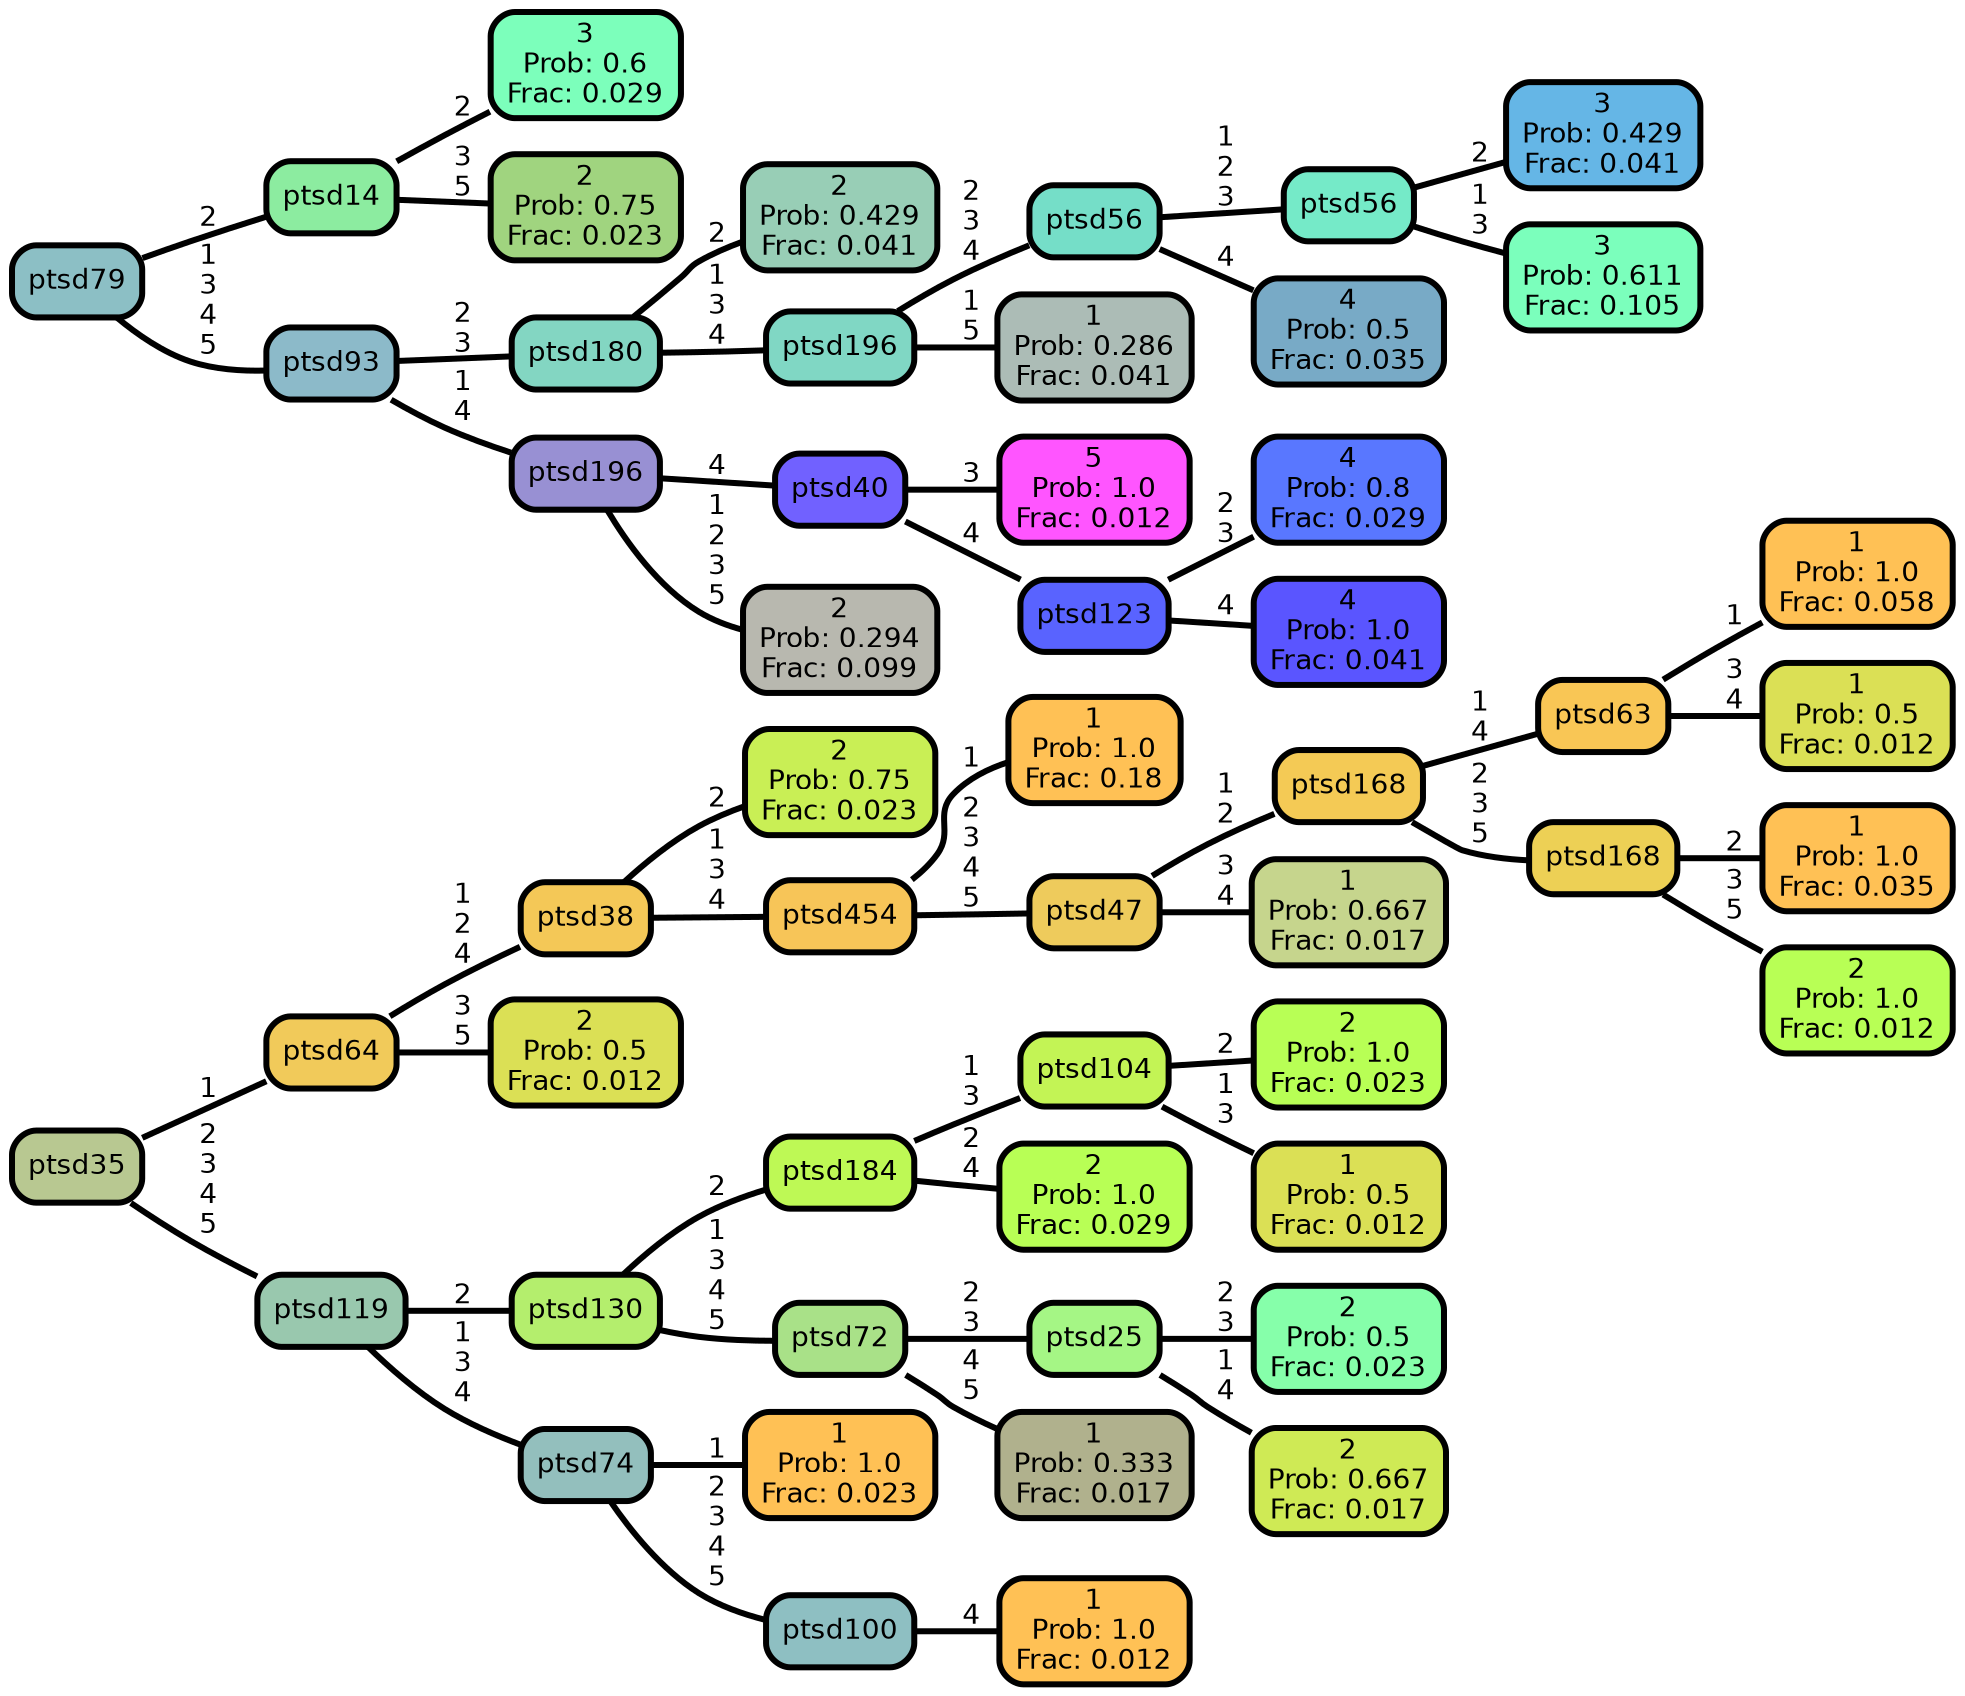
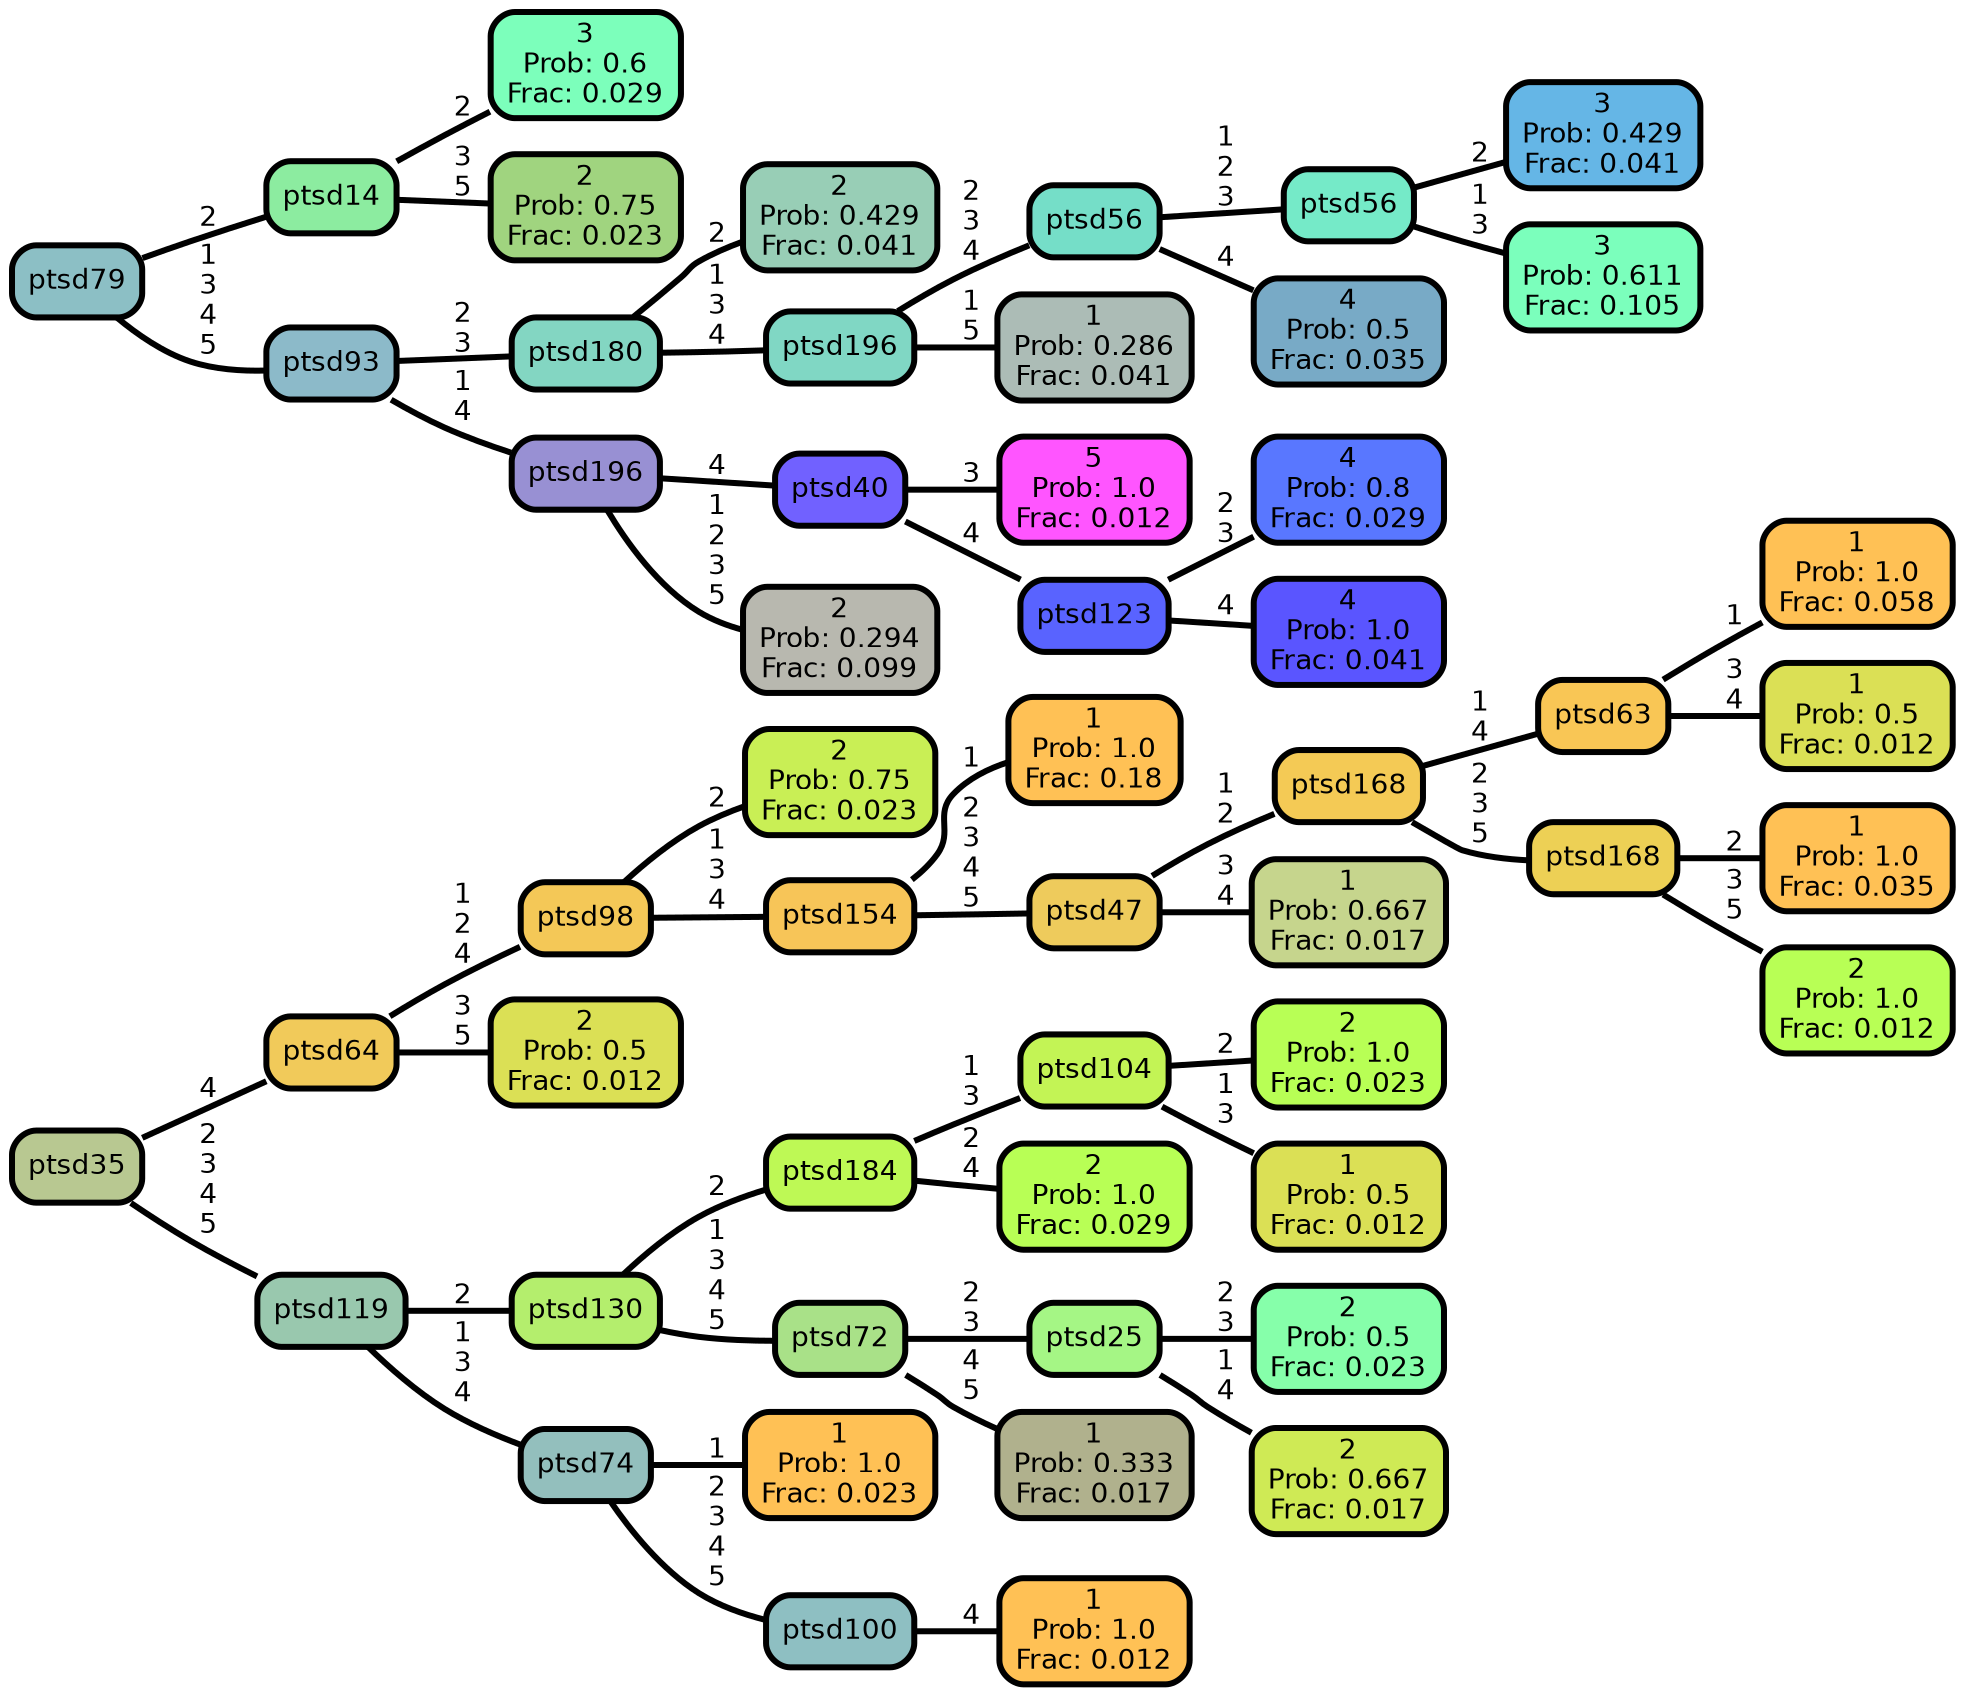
  graph {
    rankdir=LR
    ranksep="0 equally"
    splines=straight
    node [color=black fillcolor="#ffc155" fontcolor=black fontname=helvetica penwidth=3 shape=box style="filled, rounded"]
    edge [color=black fontname=helvetica penwidth=3]
    n1 [fillcolor="#c9ef55" label="2\nProb: 0.75\nFrac: 0.023"]
-   n2 [fillcolor="#f4c857" label=ptsd38]
-   n3 [fillcolor="#f7c558" label=ptsd454]
+   n2 [fillcolor="#f4c857" label=ptsd98]
+   n3 [fillcolor="#f7c558" label=ptsd154]
    n4 [label="1\nProb: 1.0\nFrac: 0.18"]
    n5 [fillcolor="#eecb5c" label=ptsd47]
    n6 [fillcolor="#f4ca55" label=ptsd168]
    n7 [fillcolor="#c6d58d" label="1\nProb: 0.667\nFrac: 0.017"]
    n8 [label="1\nProb: 1.0\nFrac: 0.058"]
    n9 [fillcolor="#f9c655" label=ptsd63]
    n10 [fillcolor="#dbe055" label="1\nProb: 0.5\nFrac: 0.012"]
    n11 [fillcolor="#edd055" label=ptsd168]
    n12 [label="1\nProb: 1.0\nFrac: 0.035"]
    n13 [fillcolor="#b8ff55" label="2\nProb: 1.0\nFrac: 0.012"]
    n14 [fillcolor="#f1ca5a" label=ptsd64]
    n15 [fillcolor="#dbe055" label="2\nProb: 0.5\nFrac: 0.012"]
    n16 [fillcolor="#b8c891" label=ptsd35]
    n17 [fillcolor="#99c8ae" label=ptsd119]
    n18 [fillcolor="#b4ee6d" label=ptsd130]
    n19 [fillcolor="#93bfbd" label=ptsd74]
    n20 [fillcolor="#b8ff55" label="2\nProb: 1.0\nFrac: 0.023"]
    n21 [fillcolor="#c3f455" label=ptsd104]
    n22 [fillcolor="#dbe055" label="1\nProb: 0.5\nFrac: 0.012"]
    n23 [fillcolor="#bef955" label=ptsd184]
    n24 [fillcolor="#b8ff55" label="2\nProb: 1.0\nFrac: 0.029"]
    n25 [fillcolor="#a9e188" label=ptsd72]
    n26 [fillcolor="#a5f685" label=ptsd25]
    n27 [fillcolor="#b0b18d" label="1\nProb: 0.333\nFrac: 0.017"]
    n28 [fillcolor="#86ffaa" label="2\nProb: 0.5\nFrac: 0.023"]
    n29 [fillcolor="#cfea55" label="2\nProb: 0.667\nFrac: 0.017"]
    n30 [label="1\nProb: 1.0\nFrac: 0.023"]
    n31 [fillcolor="#8ebfc2" label=ptsd100]
    n32 [label="1\nProb: 1.0\nFrac: 0.012"]
    n33 [fillcolor="#8cbfc5" label=ptsd79]
    n34 [fillcolor="#8ceca0" label=ptsd14]
    n35 [fillcolor="#8cbac9" label=ptsd93]
    n36 [fillcolor="#7cffbb" label="3\nProb: 0.6\nFrac: 0.029"]
    n37 [fillcolor="#a0d47f" label="2\nProb: 0.75\nFrac: 0.023"]
    n38 [fillcolor="#83d6c2" label=ptsd180]
    n39 [fillcolor="#9890d3" label=ptsd196]
    n40 [fillcolor="#98ceb6" label="2\nProb: 0.429\nFrac: 0.041"]
    n41 [fillcolor="#80d7c4" label=ptsd196]
    n42 [fillcolor="#75dec8" label=ptsd56]
    n43 [fillcolor="#acbcb6" label="1\nProb: 0.286\nFrac: 0.041"]
    n44 [fillcolor="#65b6e6" label="3\nProb: 0.429\nFrac: 0.041"]
    n45 [fillcolor="#75eac8" label=ptsd56]
    n46 [fillcolor="#7bffbc" label="3\nProb: 0.611\nFrac: 0.105"]
    n47 [fillcolor="#78aac6" label="4\nProb: 0.5\nFrac: 0.035"]
    n48 [fillcolor="#7161ff" label=ptsd40]
    n49 [fillcolor="#b8b8af" label="2\nProb: 0.294\nFrac: 0.099"]
    n50 [fillcolor="#ff55ff" label="5\nProb: 1.0\nFrac: 0.012"]
    n51 [fillcolor="#5963ff" label=ptsd123]
    n52 [fillcolor="#5977ff" label="4\nProb: 0.8\nFrac: 0.029"]
    n53 [fillcolor="#5a55ff" label="4\nProb: 1.0\nFrac: 0.041"]
    subgraph sub_1 {
      rank=same
    }
    n2 -- n1 [label=" 2"]
    n2 -- n3 [label=" 1\n 3\n 4"]
    n3 -- n4 [label=" 1"]
    n3 -- n5 [label=" 2\n 3\n 4\n 5"]
    n5 -- n6 [label=" 1\n 2"]
    n5 -- n7 [label=" 3\n 4"]
    n6 -- n9 [label=" 1\n 4"]
    n6 -- n11 [label=" 2\n 3\n 5"]
    n9 -- n8 [label=" 1"]
    n9 -- n10 [label=" 3\n 4"]
    n11 -- n12 [label=" 2"]
    n11 -- n13 [label=" 3\n 5"]
    n14 -- n2 [label=" 1\n 2\n 4"]
    n14 -- n15 [label=" 3\n 5"]
-   n16 -- n14 [label=" 1"]
+   n16 -- n14 [label=" 4"]
    n16 -- n17 [label=" 2\n 3\n 4\n 5"]
    n17 -- n18 [label=" 2"]
    n17 -- n19 [label=" 1\n 3\n 4"]
    n18 -- n23 [label=" 2"]
    n18 -- n25 [label=" 1\n 3\n 4\n 5"]
    n19 -- n30 [label=" 1"]
    n19 -- n31 [label=" 2\n 3\n 4\n 5"]
    n21 -- n20 [label=" 2"]
    n21 -- n22 [label=" 1\n 3"]
    n23 -- n21 [label=" 1\n 3"]
    n23 -- n24 [label=" 2\n 4"]
    n25 -- n26 [label=" 2\n 3"]
    n25 -- n27 [label=" 4\n 5"]
    n26 -- n28 [label=" 2\n 3"]
    n26 -- n29 [label=" 1\n 4"]
    n31 -- n32 [label=" 4"]
    n33 -- n34 [label=" 2"]
    n33 -- n35 [label=" 1\n 3\n 4\n 5"]
    n34 -- n36 [label=" 2"]
    n34 -- n37 [label=" 3\n 5"]
    n35 -- n38 [label=" 2\n 3"]
    n35 -- n39 [label=" 1\n 4"]
    n38 -- n40 [label=" 2"]
    n38 -- n41 [label=" 1\n 3\n 4"]
    n39 -- n48 [label=" 4"]
    n39 -- n49 [label=" 1\n 2\n 3\n 5"]
    n41 -- n42 [label=" 2\n 3\n 4"]
    n41 -- n43 [label=" 1\n 5"]
    n42 -- n45 [label=" 1\n 2\n 3"]
    n42 -- n47 [label=" 4"]
    n45 -- n44 [label=" 2"]
    n45 -- n46 [label=" 1\n 3"]
    n48 -- n50 [label=" 3"]
    n48 -- n51 [label=" 4"]
    n51 -- n52 [label=" 2\n 3"]
    n51 -- n53 [label=" 4"]
  }
